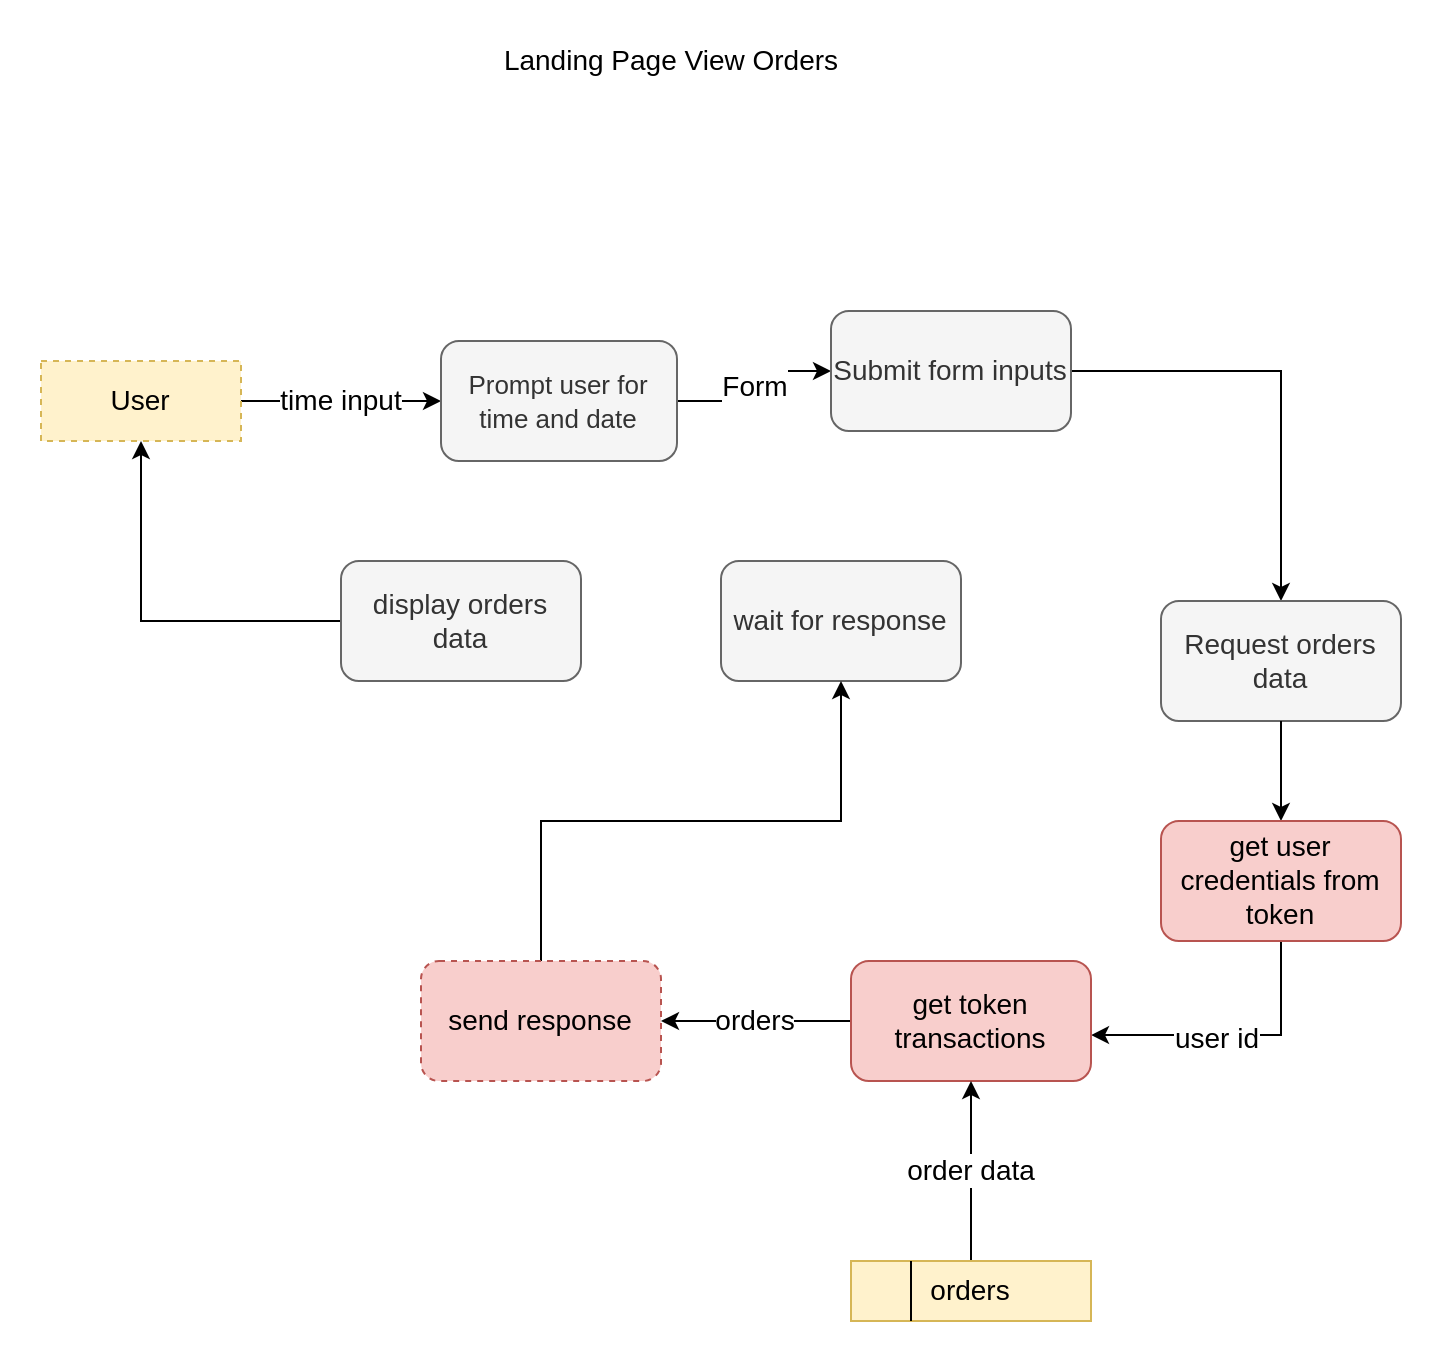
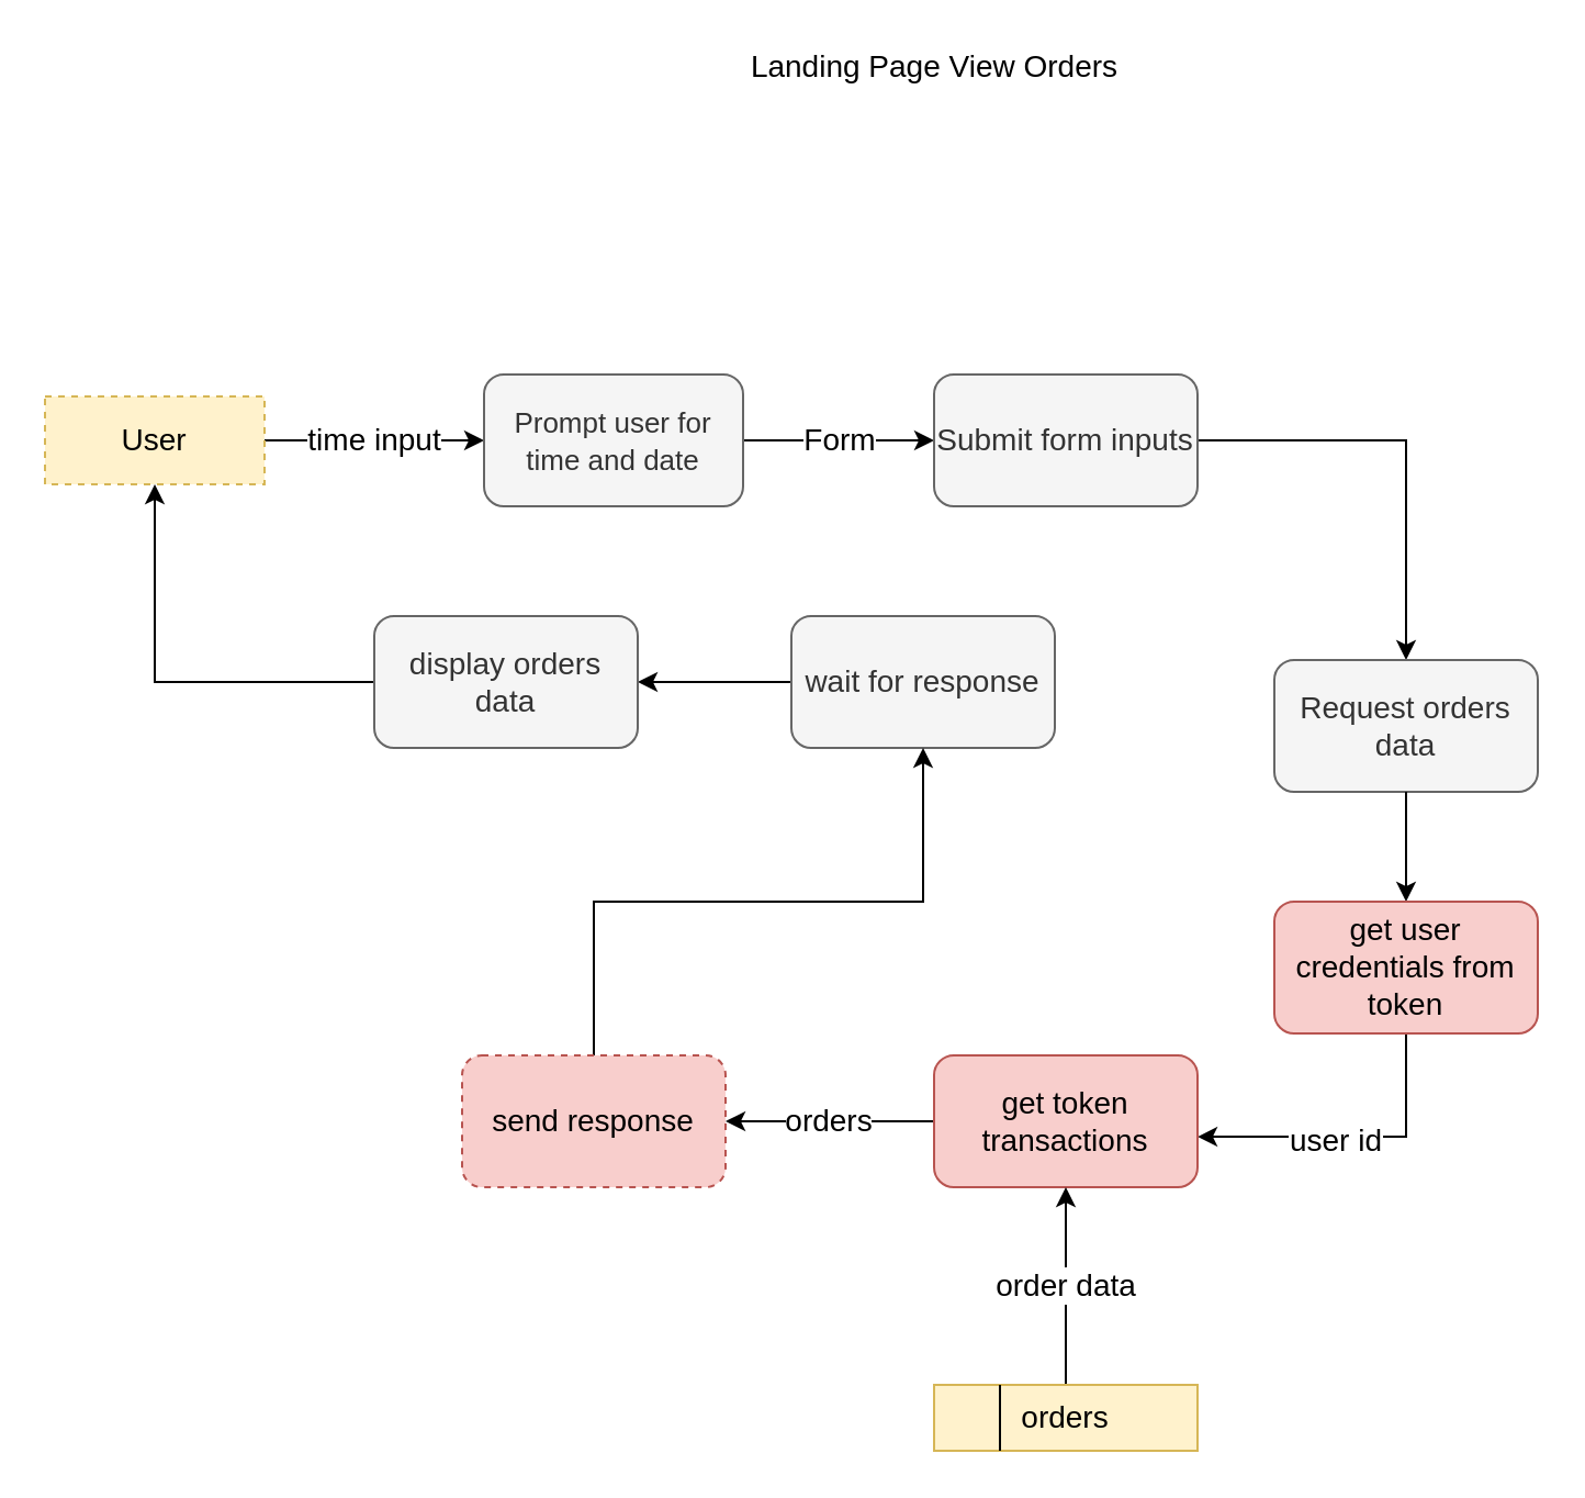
  <mxCell id="0" />
  <mxCell id="1" parent="0" />
- <mxCell id="2" value="Landing Page View Orders" style="text;html=1;strokeColor=none;fillColor=none;align=center;verticalAlign=middle;whiteSpace=wrap;rounded=0;fontSize=14;" parent="1" vertex="1"><mxGeometry x="238" y="20" width="195" height="20" as="geometry" /></mxCell>
+ <mxCell id="2" value="Landing Page View Orders" style="text;html=1;strokeColor=none;fillColor=none;align=center;verticalAlign=middle;whiteSpace=wrap;rounded=0;fontSize=14;" parent="1" vertex="1"><mxGeometry x="328" y="20" width="195" height="20" as="geometry" /></mxCell>
  <mxCell id="3" value="time input" style="edgeStyle=orthogonalEdgeStyle;rounded=0;orthogonalLoop=1;jettySize=auto;html=1;exitX=1;exitY=0.5;exitDx=0;exitDy=0;entryX=0;entryY=0.5;entryDx=0;entryDy=0;fontSize=14;" edge="1" parent="1" source="4" target="6"><mxGeometry relative="1" as="geometry"><Array as="points"><mxPoint x="160" y="200" /><mxPoint x="160" y="200" /></Array></mxGeometry></mxCell>
  <mxCell id="4" value="User" style="rounded=0;whiteSpace=wrap;html=1;fillColor=#fff2cc;strokeColor=#d6b656;fontSize=14;dashed=1;" vertex="1" parent="1"><mxGeometry x="20" y="180" width="100" height="40" as="geometry" /></mxCell>
  <mxCell id="5" value="Form" style="edgeStyle=orthogonalEdgeStyle;rounded=0;orthogonalLoop=1;jettySize=auto;html=1;exitX=1;exitY=0.5;exitDx=0;exitDy=0;entryX=0;entryY=0.5;entryDx=0;entryDy=0;fontSize=14;" edge="1" parent="1" source="6" target="8"><mxGeometry relative="1" as="geometry" /></mxCell>
  <mxCell id="6" value="&lt;font style=&quot;font-size: 13px&quot;&gt;Prompt user for time and date&lt;/font&gt;" style="rounded=1;whiteSpace=wrap;html=1;fontSize=14;fillColor=#f5f5f5;strokeColor=#666666;fontColor=#333333;" vertex="1" parent="1"><mxGeometry x="220" y="170" width="118" height="60" as="geometry" /></mxCell>
  <mxCell id="7" style="edgeStyle=orthogonalEdgeStyle;rounded=0;orthogonalLoop=1;jettySize=auto;html=1;exitX=1;exitY=0.5;exitDx=0;exitDy=0;fontSize=14;" edge="1" parent="1" source="8" target="9"><mxGeometry relative="1" as="geometry" /></mxCell>
- <mxCell id="8" value="Submit form inputs" style="rounded=1;whiteSpace=wrap;html=1;fontSize=14;fillColor=#f5f5f5;strokeColor=#666666;fontColor=#333333;" vertex="1" parent="1"><mxGeometry x="415" y="155" width="120" height="60" as="geometry" /></mxCell>
+ <mxCell id="8" value="Submit form inputs" style="rounded=1;whiteSpace=wrap;html=1;fontSize=14;fillColor=#f5f5f5;strokeColor=#666666;fontColor=#333333;" vertex="1" parent="1"><mxGeometry x="425" y="170" width="120" height="60" as="geometry" /></mxCell>
  <mxCell id="9" value="Request orders data" style="rounded=1;whiteSpace=wrap;html=1;fontSize=14;fillColor=#f5f5f5;strokeColor=#666666;fontColor=#333333;" vertex="1" parent="1"><mxGeometry x="580" y="300" width="120" height="60" as="geometry" /></mxCell>
  <mxCell id="10" value="" style="edgeStyle=orthogonalEdgeStyle;rounded=0;orthogonalLoop=1;jettySize=auto;html=1;fontSize=14;" edge="1" parent="1" source="9" target="13"><mxGeometry relative="1" as="geometry" /></mxCell>
  <mxCell id="11" style="edgeStyle=orthogonalEdgeStyle;rounded=0;orthogonalLoop=1;jettySize=auto;html=1;exitX=0.5;exitY=1;exitDx=0;exitDy=0;entryX=1;entryY=0.617;entryDx=0;entryDy=0;entryPerimeter=0;fontSize=14;" edge="1" parent="1" source="13" target="15"><mxGeometry relative="1" as="geometry" /></mxCell>
  <mxCell id="12" value="user id" style="edgeLabel;html=1;align=center;verticalAlign=middle;resizable=0;points=[];fontSize=14;" vertex="1" connectable="0" parent="11"><mxGeometry x="-0.173" y="-20" relative="1" as="geometry"><mxPoint x="-20" y="21" as="offset" /></mxGeometry></mxCell>
  <mxCell id="13" value="get user credentials from token" style="rounded=1;whiteSpace=wrap;html=1;fontSize=14;fillColor=#f8cecc;strokeColor=#b85450;" vertex="1" parent="1"><mxGeometry x="580" y="410" width="120" height="60" as="geometry" /></mxCell>
  <mxCell id="14" value="orders" style="edgeStyle=orthogonalEdgeStyle;rounded=0;orthogonalLoop=1;jettySize=auto;html=1;exitX=0;exitY=0.5;exitDx=0;exitDy=0;entryX=1;entryY=0.5;entryDx=0;entryDy=0;endArrow=classic;endFill=1;fontSize=14;" edge="1" parent="1" source="15" target="24"><mxGeometry relative="1" as="geometry" /></mxCell>
  <mxCell id="15" value="get token transactions" style="rounded=1;whiteSpace=wrap;html=1;fontSize=14;fillColor=#f8cecc;strokeColor=#b85450;" vertex="1" parent="1"><mxGeometry x="425" y="480" width="120" height="60" as="geometry" /></mxCell>
  <mxCell id="16" value="order data" style="edgeStyle=orthogonalEdgeStyle;rounded=0;orthogonalLoop=1;jettySize=auto;html=1;exitX=0.5;exitY=0;exitDx=0;exitDy=0;entryX=0.5;entryY=1;entryDx=0;entryDy=0;endArrow=classic;endFill=1;fontSize=14;" edge="1" parent="1" source="17" target="15"><mxGeometry relative="1" as="geometry"><Array as="points"><mxPoint x="485" y="590" /><mxPoint x="485" y="590" /></Array></mxGeometry></mxCell>
  <mxCell id="17" value="orders" style="rounded=0;whiteSpace=wrap;html=1;fontSize=14;fillColor=#fff2cc;strokeColor=#d6b656;" vertex="1" parent="1"><mxGeometry x="425" y="630" width="120" height="30" as="geometry" /></mxCell>
  <mxCell id="18" style="edgeStyle=orthogonalEdgeStyle;rounded=0;orthogonalLoop=1;jettySize=auto;html=1;exitX=0.25;exitY=1;exitDx=0;exitDy=0;entryX=0.25;entryY=0;entryDx=0;entryDy=0;fontSize=14;endArrow=none;endFill=0;" edge="1" parent="1" source="17" target="17"><mxGeometry relative="1" as="geometry" /></mxCell>
+ <mxCell id="19" style="edgeStyle=orthogonalEdgeStyle;rounded=0;orthogonalLoop=1;jettySize=auto;html=1;exitX=0;exitY=0.5;exitDx=0;exitDy=0;entryX=1;entryY=0.5;entryDx=0;entryDy=0;endArrow=classic;endFill=1;fontSize=14;" edge="1" parent="1" source="20" target="22"><mxGeometry relative="1" as="geometry" /></mxCell>
  <mxCell id="20" value="wait for response" style="rounded=1;whiteSpace=wrap;html=1;fontSize=14;fillColor=#f5f5f5;strokeColor=#666666;fontColor=#333333;" vertex="1" parent="1"><mxGeometry x="360" y="280" width="120" height="60" as="geometry" /></mxCell>
  <mxCell id="21" style="edgeStyle=orthogonalEdgeStyle;rounded=0;orthogonalLoop=1;jettySize=auto;html=1;exitX=0;exitY=0.5;exitDx=0;exitDy=0;entryX=0.5;entryY=1;entryDx=0;entryDy=0;endArrow=classic;endFill=1;fontSize=14;" edge="1" parent="1" source="22" target="4"><mxGeometry relative="1" as="geometry" /></mxCell>
  <mxCell id="22" value="display orders data" style="rounded=1;whiteSpace=wrap;html=1;fontSize=14;fillColor=#f5f5f5;strokeColor=#666666;fontColor=#333333;" vertex="1" parent="1"><mxGeometry x="170" y="280" width="120" height="60" as="geometry" /></mxCell>
  <mxCell id="23" style="edgeStyle=orthogonalEdgeStyle;rounded=0;orthogonalLoop=1;jettySize=auto;html=1;exitX=0.5;exitY=0;exitDx=0;exitDy=0;endArrow=classic;endFill=1;fontSize=14;" edge="1" parent="1" source="24" target="20"><mxGeometry relative="1" as="geometry" /></mxCell>
  <mxCell id="24" value="send response" style="rounded=1;whiteSpace=wrap;html=1;fontSize=14;fillColor=#f8cecc;strokeColor=#b85450;dashed=1;" vertex="1" parent="1"><mxGeometry x="210" y="480" width="120" height="60" as="geometry" /></mxCell>
